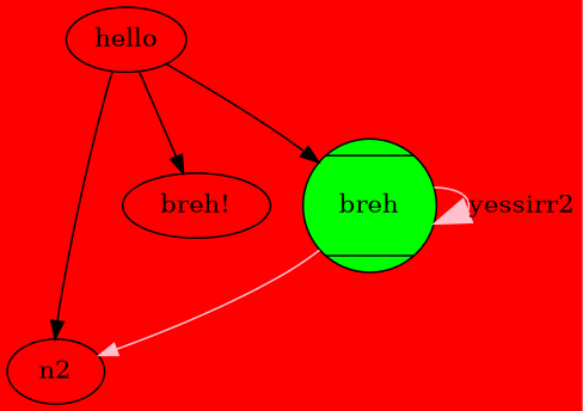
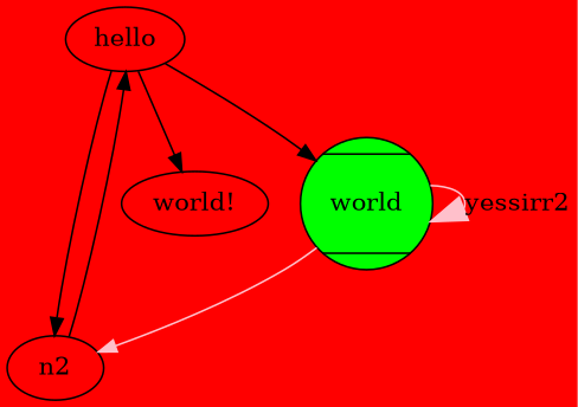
  digraph {
    bgcolor=red
    n1 [label=hello]
    n2
-   n3 [label="breh!"]
-   n4 [area=100 fillcolor=green label=breh shape=Mcircle style=filled]
+   n3 [label="world!"]
+   n4 [area=100 fillcolor=green label=world shape=Mcircle style=filled]
    n1 -> n2
    n1 -> n3
    n1 -> n4
+   n2 -> n1
    n4 -> n2 [color=pink]
    n4 -> n4 [arrowsize=2 color=pink label=yessirr2]
  }
